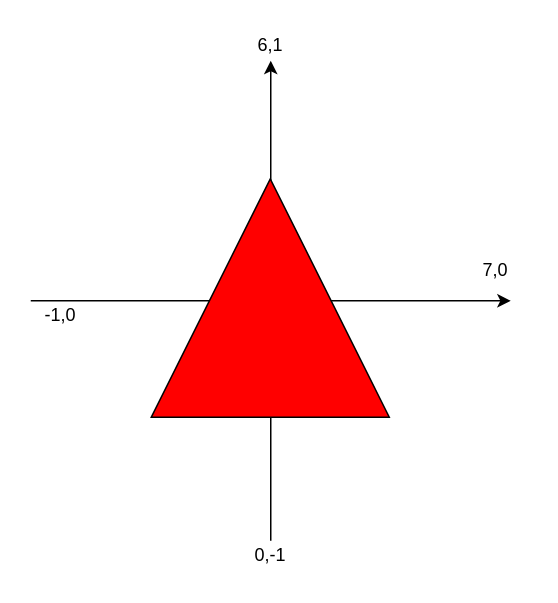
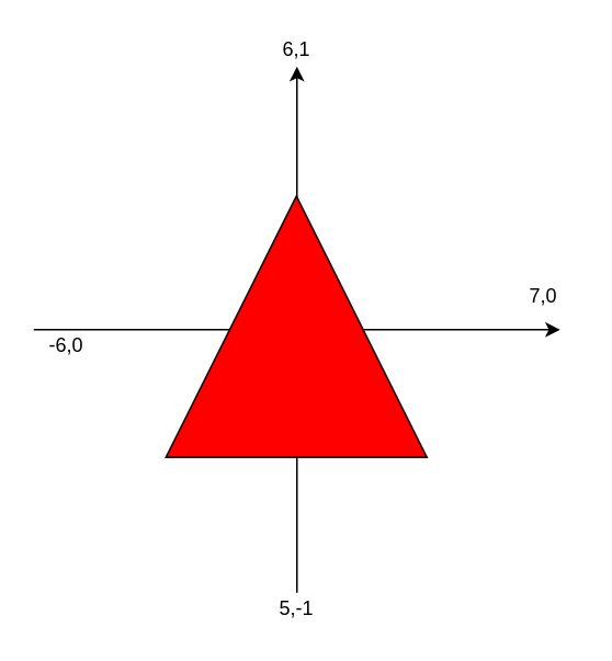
  <mxCell id="0" />
  <mxCell id="1" parent="0" />
  <mxCell id="2" value="" style="endArrow=classic;html=1;" edge="1" parent="1"><mxGeometry width="50" height="50" relative="1" as="geometry"><mxPoint x="180" y="200" as="sourcePoint" /><mxPoint x="180" y="40" as="targetPoint" /></mxGeometry></mxCell>
  <mxCell id="3" value="" style="endArrow=classic;html=1;" edge="1" parent="1"><mxGeometry width="50" height="50" relative="1" as="geometry"><mxPoint x="180" y="200" as="sourcePoint" /><mxPoint x="340" y="200" as="targetPoint" /></mxGeometry></mxCell>
  <mxCell id="4" value="" style="endArrow=none;html=1;" edge="1" parent="1"><mxGeometry width="50" height="50" relative="1" as="geometry"><mxPoint x="180" y="200" as="sourcePoint" /><mxPoint y="200" as="targetPoint" x="20" /></mxGeometry></mxCell>
  <mxCell id="5" value="" style="endArrow=none;html=1;" edge="1" parent="1"><mxGeometry width="50" height="50" relative="1" as="geometry"><mxPoint x="180" y="200" as="sourcePoint" /><mxPoint x="180" y="360" as="targetPoint" /></mxGeometry></mxCell>
  <mxCell id="6" value="7,0" style="text;html=1;strokeColor=none;fillColor=none;align=center;verticalAlign=middle;whiteSpace=wrap;rounded=0;" vertex="1" parent="1"><mxGeometry x="310" y="170" width="40" height="20" as="geometry" /></mxCell>
- <mxCell id="7" value="-1,0" style="text;html=1;strokeColor=none;fillColor=none;align=center;verticalAlign=middle;whiteSpace=wrap;rounded=0;" vertex="1" parent="1"><mxGeometry y="200" width="40" height="20" as="geometry" x="20" /></mxCell>
+ <mxCell id="7" value="-6,0" style="text;html=1;strokeColor=none;fillColor=none;align=center;verticalAlign=middle;whiteSpace=wrap;rounded=0;" vertex="1" parent="1"><mxGeometry y="200" width="40" height="20" as="geometry" x="20" /></mxCell>
  <mxCell id="8" value="6,1" style="text;html=1;strokeColor=none;fillColor=none;align=center;verticalAlign=middle;whiteSpace=wrap;rounded=0;" vertex="1" parent="1"><mxGeometry x="160" y="20" width="40" height="20" as="geometry" /></mxCell>
- <mxCell id="9" value="0,-1" style="text;html=1;strokeColor=none;fillColor=none;align=center;verticalAlign=middle;whiteSpace=wrap;rounded=0;" vertex="1" parent="1"><mxGeometry x="160" y="360" width="40" height="20" as="geometry" /></mxCell>
+ <mxCell id="9" value="5,-1" style="text;html=1;strokeColor=none;fillColor=none;align=center;verticalAlign=middle;whiteSpace=wrap;rounded=0;" vertex="1" parent="1"><mxGeometry x="160" y="360" width="40" height="20" as="geometry" /></mxCell>
  <mxCell id="10" value="" style="triangle;whiteSpace=wrap;html=1;fillColor=#FF0000;rotation=-90;" vertex="1" parent="1"><mxGeometry x="100.25" y="118.88" width="158.88" height="158.63" as="geometry" /></mxCell>
